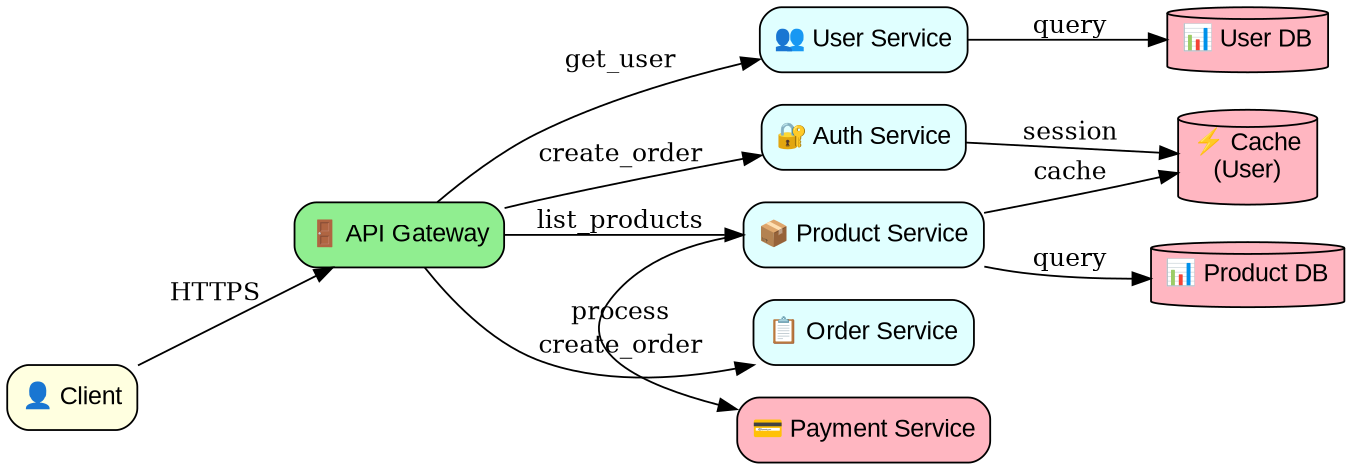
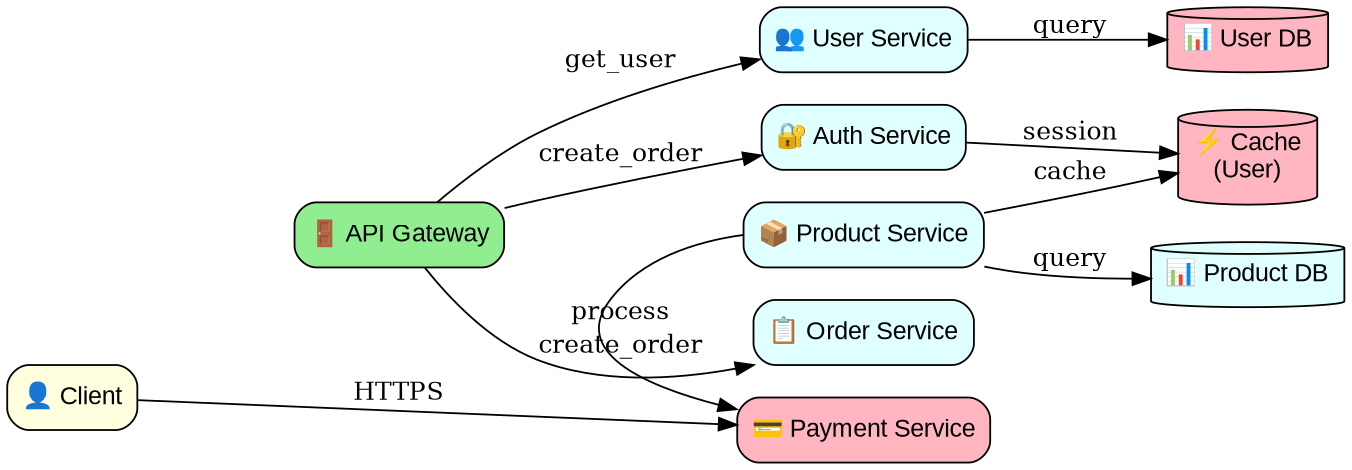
  digraph {
    rankdir=LR
    node [fillcolor=lightcyan fontname=Arial shape=box style="filled,rounded"]
    n1 [label="🔐 Auth Service"]
    n2 [label="👥 User Service"]
    n3 [label="📦 Product Service"]
    n4 [label="📋 Order Service"]
    n5 [fillcolor=lightpink label="💳 Payment Service"]
    n6 [fillcolor=lightpink label="📊 User DB" shape=cylinder]
-   n7 [fillcolor=lightpink label="📊 Product DB" shape=cylinder]
+   n7 [label="📊 Product DB" shape=cylinder]
    n8 [fillcolor=lightpink label="⚡ Cache\n(User)" shape=cylinder]
    n9 [fillcolor=lightyellow label="👤 Client"]
    n10 [fillcolor=lightgreen label="🚪 API Gateway"]
    subgraph sub_1 {
      rank=same
      n1
      n2
      n3
      n4
      n5
    }
    subgraph sub_2 {
      rank=same
      n6
      n7
      n8
    }
    n1 -> n8 [label=session]
    n2 -> n6 [label=query]
    n3 -> n5 [label=process]
    n3 -> n7 [label=query]
    n3 -> n8 [label=cache]
-   n9 -> n10 [label=HTTPS]
+   n9 -> n5 [label=HTTPS]
    n10 -> n1 [label=create_order]
    n10 -> n2 [label=get_user]
-   n10 -> n3 [label=list_products]
    n10 -> n4 [label=create_order]
  }
